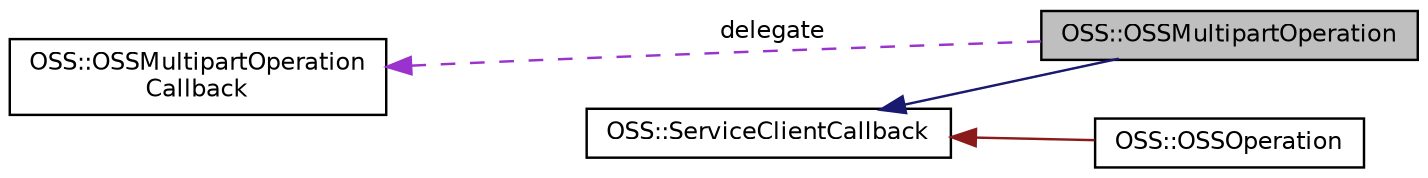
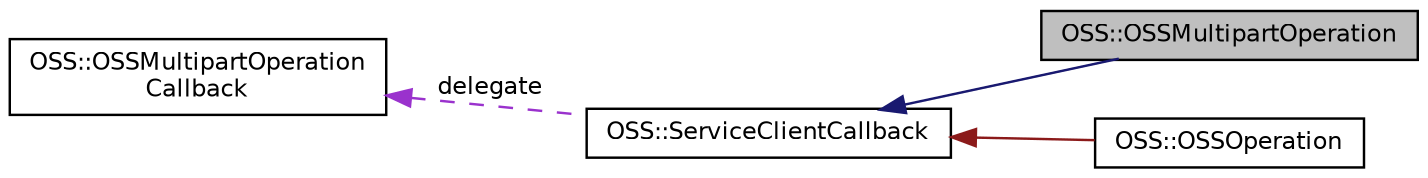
  digraph {
    rankdir=LR
    node [color=black fillcolor=white fontname=Helvetica fontsize=10 shape=record style=filled]
    edge [dir=back fontname=Helvetica fontsize=10 labelfontname=Helvetica labelfontsize=10 style=solid]
    n1 [fillcolor=grey75 fontcolor=black height=0.2 label="OSS::OSSMultipartOperation" width=0.4]
    n2 [height=0.2 label="OSS::OSSOperation" width=0.4]
    n3 [height=0.2 label="OSS::ServiceClientCallback" width=0.4]
    n4 [height=0.2 label="OSS::OSSMultipartOperation\lCallback" width=0.4]
    n3 -> n1 [color=midnightblue]
    n3 -> n2 [color=firebrick4]
-   n4 -> n1 [color=darkorchid3 label=" delegate" style=dashed]
+   n4 -> n3 [color=darkorchid3 label=" delegate" style=dashed]
  }
